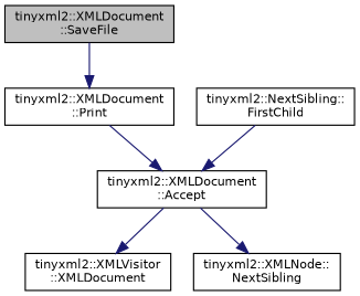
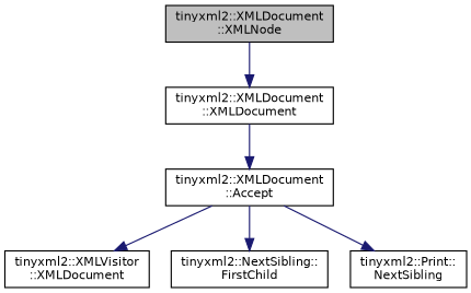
  digraph {
    rankdir=TB
    node [color=black fillcolor=white fontname=Helvetica fontsize=10 shape=record style=filled]
    edge [color=midnightblue fontname=Helvetica fontsize=10 labelfontname=Helvetica labelfontsize=10 style=solid]
-   n1 [fillcolor=grey75 fontcolor=black height=0.2 label="tinyxml2::XMLDocument\l::SaveFile" width=0.4]
-   n2 [height=0.2 label="tinyxml2::XMLDocument\l::Print" width=0.4]
+   n1 [fillcolor=grey75 fontcolor=black height=0.2 label="tinyxml2::XMLDocument\l::XMLNode" width=0.4]
+   n2 [height=0.2 label="tinyxml2::XMLDocument\l::XMLDocument" width=0.4]
    n3 [height=0.2 label="tinyxml2::XMLDocument\l::Accept" width=0.4]
    n4 [height=0.2 label="tinyxml2::XMLVisitor\l::XMLDocument" width=0.4]
    n5 [height=0.2 label="tinyxml2::NextSibling::\lFirstChild" width=0.4]
-   n6 [height=0.2 label="tinyxml2::XMLNode::\lNextSibling" width=0.4]
+   n6 [height=0.2 label="tinyxml2::Print::\lNextSibling" width=0.4]
    n1 -> n2
    n2 -> n3
    n3 -> n4
-   n5 -> n3
+   n3 -> n5
    n3 -> n6
  }
